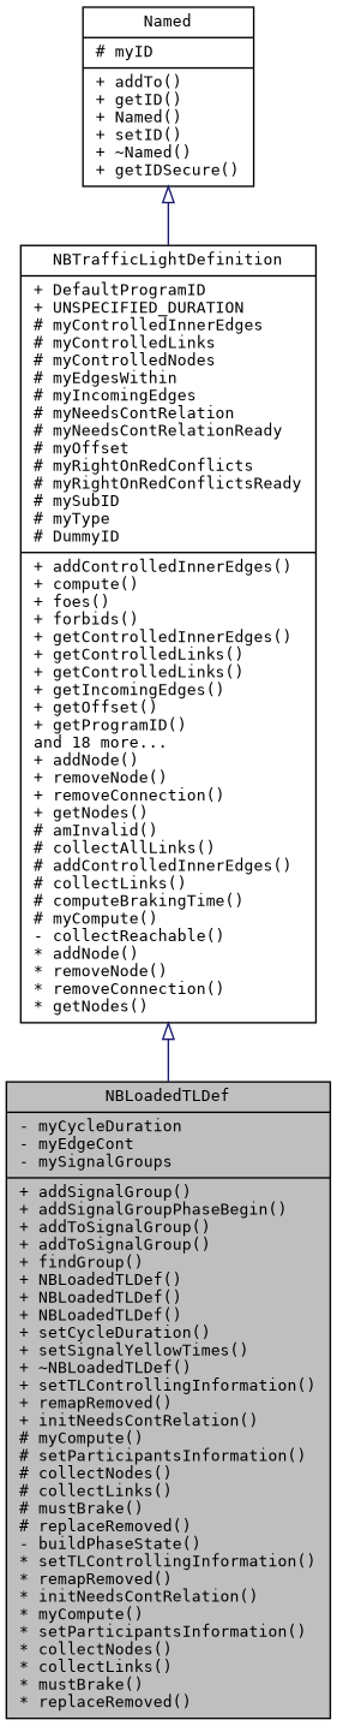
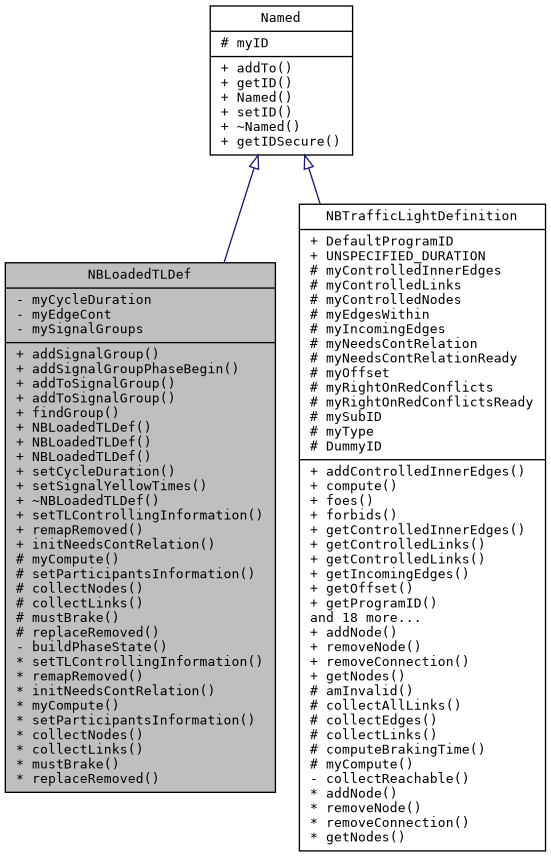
  digraph {
    fontname="DejaVu Sans Mono"
    node [color=black fillcolor=white fontname="DejaVu Sans Mono" fontsize=10 shape=record style=filled]
    edge [arrowtail=onormal color=midnightblue dir=back fontname="DejaVu Sans Mono" fontsize=10 labelfontname=Helvetica labelfontsize=10 style=solid]
    n1 [fillcolor=grey75 fontcolor=black height=0.2 label="{NBLoadedTLDef\n|- myCycleDuration\l- myEdgeCont\l- mySignalGroups\l|+ addSignalGroup()\l+ addSignalGroupPhaseBegin()\l+ addToSignalGroup()\l+ addToSignalGroup()\l+ findGroup()\l+ NBLoadedTLDef()\l+ NBLoadedTLDef()\l+ NBLoadedTLDef()\l+ setCycleDuration()\l+ setSignalYellowTimes()\l+ ~NBLoadedTLDef()\l+ setTLControllingInformation()\l+ remapRemoved()\l+ initNeedsContRelation()\l# myCompute()\l# setParticipantsInformation()\l# collectNodes()\l# collectLinks()\l# mustBrake()\l# replaceRemoved()\l- buildPhaseState()\l* setTLControllingInformation()\l* remapRemoved()\l* initNeedsContRelation()\l* myCompute()\l* setParticipantsInformation()\l* collectNodes()\l* collectLinks()\l* mustBrake()\l* replaceRemoved()\l}" width=0.4]
-   n2 [height=0.2 label="{NBTrafficLightDefinition\n|+ DefaultProgramID\l+ UNSPECIFIED_DURATION\l# myControlledInnerEdges\l# myControlledLinks\l# myControlledNodes\l# myEdgesWithin\l# myIncomingEdges\l# myNeedsContRelation\l# myNeedsContRelationReady\l# myOffset\l# myRightOnRedConflicts\l# myRightOnRedConflictsReady\l# mySubID\l# myType\l# DummyID\l|+ addControlledInnerEdges()\l+ compute()\l+ foes()\l+ forbids()\l+ getControlledInnerEdges()\l+ getControlledLinks()\l+ getControlledLinks()\l+ getIncomingEdges()\l+ getOffset()\l+ getProgramID()\land 18 more...\l+ addNode()\l+ removeNode()\l+ removeConnection()\l+ getNodes()\l# amInvalid()\l# collectAllLinks()\l# addControlledInnerEdges()\l# collectLinks()\l# computeBrakingTime()\l# myCompute()\l- collectReachable()\l* addNode()\l* removeNode()\l* removeConnection()\l* getNodes()\l}" width=0.4]
+   n2 [height=0.2 label="{NBTrafficLightDefinition\n|+ DefaultProgramID\l+ UNSPECIFIED_DURATION\l# myControlledInnerEdges\l# myControlledLinks\l# myControlledNodes\l# myEdgesWithin\l# myIncomingEdges\l# myNeedsContRelation\l# myNeedsContRelationReady\l# myOffset\l# myRightOnRedConflicts\l# myRightOnRedConflictsReady\l# mySubID\l# myType\l# DummyID\l|+ addControlledInnerEdges()\l+ compute()\l+ foes()\l+ forbids()\l+ getControlledInnerEdges()\l+ getControlledLinks()\l+ getControlledLinks()\l+ getIncomingEdges()\l+ getOffset()\l+ getProgramID()\land 18 more...\l+ addNode()\l+ removeNode()\l+ removeConnection()\l+ getNodes()\l# amInvalid()\l# collectAllLinks()\l# collectEdges()\l# collectLinks()\l# computeBrakingTime()\l# myCompute()\l- collectReachable()\l* addNode()\l* removeNode()\l* removeConnection()\l* getNodes()\l}" width=0.4]
    n3 [height=0.2 label="{Named\n|# myID\l|+ addTo()\l+ getID()\l+ Named()\l+ setID()\l+ ~Named()\l+ getIDSecure()\l}" width=0.4]
-   n2 -> n1
+   n3 -> n1
    n3 -> n2
  }
